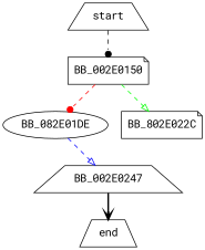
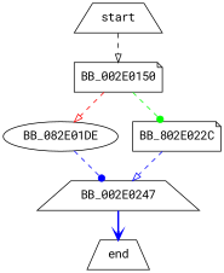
  digraph {
    fontname="Roboto Mono"
    node [fontname="Roboto Mono" shape=trapezium]
    edge [arrowhead=onormal fontname="Roboto Mono" style=dashed]
    BB_002E0150 [shape=note]
    start
    n3 [label=BB_082E01DE shape=ellipse]
    n4 [label=BB_802E022C shape=note]
    BB_002E0247
    end
-   BB_002E0150 -> n3 [arrowhead=dot color=red]
-   BB_002E0150 -> n4 [color=green]
-   start -> BB_002E0150 [arrowhead=dot]
-   n3 -> BB_002E0247 [color=blue]
-   BB_002E0247 -> end [arrowhead=vee style=bold]
+   BB_002E0150 -> n3 [color=red]
+   BB_002E0150 -> n4 [arrowhead=dot color=green]
+   start -> BB_002E0150
+   n3 -> BB_002E0247 [arrowhead=dot color=blue]
+   n4 -> BB_002E0247 [color=blue]
+   BB_002E0247 -> end [arrowhead=vee style=bold color=blue]
  }
